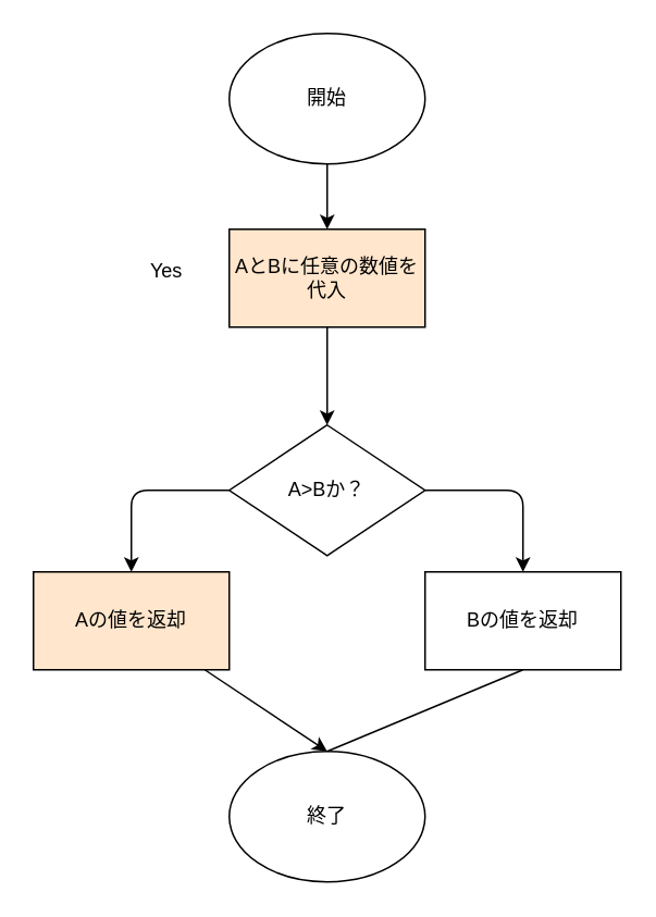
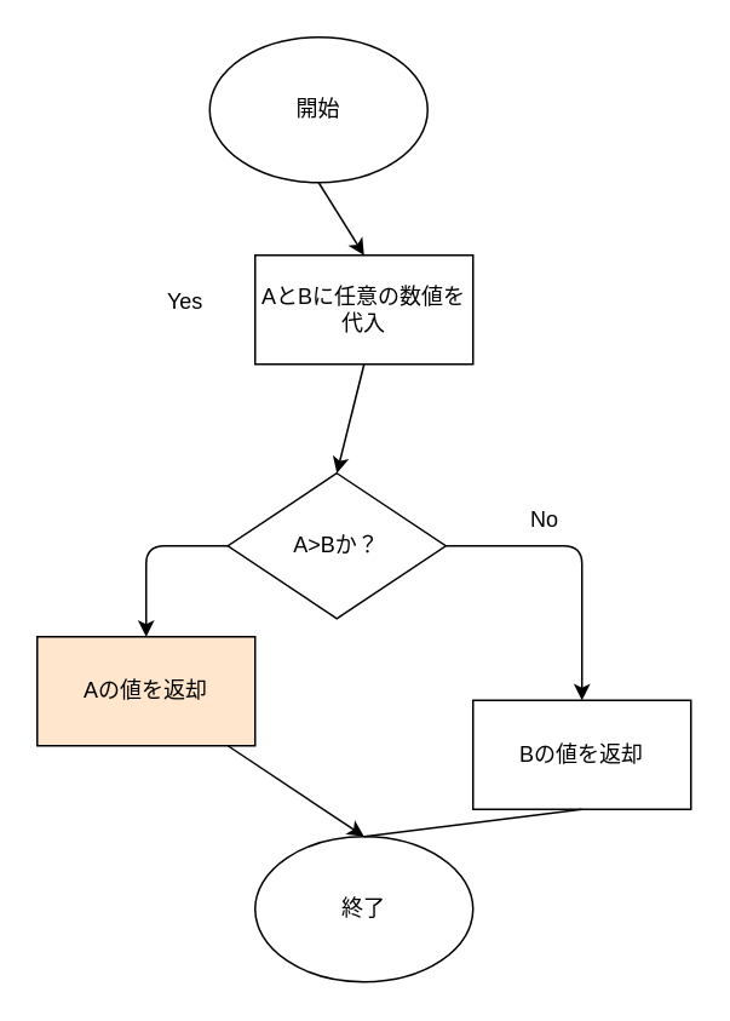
  <mxCell id="0" />
  <mxCell id="1" parent="0" />
- <mxCell id="2" value="開始" style="ellipse;whiteSpace=wrap;html=1;" vertex="1" parent="1"><mxGeometry x="140" y="20" width="120" height="80" as="geometry" /></mxCell>
+ <mxCell id="2" value="開始" style="ellipse;whiteSpace=wrap;html=1;" vertex="1" parent="1"><mxGeometry x="115" y="20" width="120" height="80" as="geometry" /></mxCell>
  <mxCell id="3" value="終了" style="ellipse;whiteSpace=wrap;html=1;" vertex="1" parent="1"><mxGeometry x="140" y="460" width="120" height="80" as="geometry" /></mxCell>
  <mxCell id="4" value="" style="endArrow=classic;html=1;exitX=0.5;exitY=1;exitDx=0;exitDy=0;entryX=0.5;entryY=0;entryDx=0;entryDy=0;" edge="1" parent="1" source="5" target="8"><mxGeometry width="50" height="50" relative="1" as="geometry"><mxPoint x="200" y="160" as="sourcePoint" /><mxPoint x="190" y="530" as="targetPoint" /></mxGeometry></mxCell>
- <mxCell id="5" value="AとBに任意の数値を代入" style="rounded=0;whiteSpace=wrap;html=1;fillColor=#ffe6cc;" vertex="1" parent="1"><mxGeometry x="140" y="140" width="120" height="60" as="geometry" /></mxCell>
+ <mxCell id="5" value="AとBに任意の数値を代入" style="rounded=0;whiteSpace=wrap;html=1;" vertex="1" parent="1"><mxGeometry x="140" y="140" width="120" height="60" as="geometry" /></mxCell>
  <mxCell id="6" value="" style="endArrow=classic;html=1;exitX=0.5;exitY=1;exitDx=0;exitDy=0;" edge="1" parent="1" source="2"><mxGeometry width="50" height="50" relative="1" as="geometry"><mxPoint x="200" y="100" as="sourcePoint" /><mxPoint x="200" y="140" as="targetPoint" /></mxGeometry></mxCell>
  <mxCell id="7" value="Aの値を返却" style="rounded=0;whiteSpace=wrap;html=1;fillColor=#ffe6cc;" vertex="1" parent="1"><mxGeometry x="20" y="350" width="120" height="60" as="geometry" /></mxCell>
- <mxCell id="8" value="A&amp;gt;Bか？" style="rhombus;whiteSpace=wrap;html=1;" vertex="1" parent="1"><mxGeometry x="140" y="260" width="120" height="80" as="geometry" /></mxCell>
- <mxCell id="9" value="Bの値を返却" style="rounded=0;whiteSpace=wrap;html=1;" vertex="1" parent="1"><mxGeometry x="260" y="350" width="120" height="60" as="geometry" /></mxCell>
+ <mxCell id="8" value="A&amp;gt;Bか？" style="rhombus;whiteSpace=wrap;html=1;" vertex="1" parent="1"><mxGeometry x="125" y="260" width="120" height="80" as="geometry" /></mxCell>
+ <mxCell id="9" value="Bの値を返却" style="rounded=0;whiteSpace=wrap;html=1;" vertex="1" parent="1"><mxGeometry x="260" y="385" width="120" height="60" as="geometry" /></mxCell>
  <mxCell id="10" value="" style="endArrow=classic;html=1;exitX=0;exitY=0.5;exitDx=0;exitDy=0;entryX=0.5;entryY=0;entryDx=0;entryDy=0;" edge="1" parent="1" source="8" target="7"><mxGeometry width="50" height="50" relative="1" as="geometry"><mxPoint x="20" y="580" as="sourcePoint" /><mxPoint x="70" y="530" as="targetPoint" /><Array as="points"><mxPoint x="80" y="300" /></Array></mxGeometry></mxCell>
  <mxCell id="11" value="" style="endArrow=classic;html=1;exitX=1;exitY=0.5;exitDx=0;exitDy=0;entryX=0.5;entryY=0;entryDx=0;entryDy=0;" edge="1" parent="1" source="8" target="9"><mxGeometry width="50" height="50" relative="1" as="geometry"><mxPoint x="20" y="580" as="sourcePoint" /><mxPoint x="70" y="530" as="targetPoint" /><Array as="points"><mxPoint x="320" y="300" /></Array></mxGeometry></mxCell>
  <mxCell id="12" value="Yes" style="text;html=1;resizable=0;points=[];autosize=1;align=left;verticalAlign=top;spacingTop=-4;" vertex="1" parent="1"><mxGeometry x="90" y="156" width="40" height="20" as="geometry" /></mxCell>
+ <mxCell id="13" value="No" style="text;html=1;resizable=0;points=[];autosize=1;align=left;verticalAlign=top;spacingTop=-4;" vertex="1" parent="1"><mxGeometry x="290" y="276" width="30" height="20" as="geometry" /></mxCell>
  <mxCell id="14" value="" style="endArrow=classic;html=1;entryX=0.5;entryY=0;entryDx=0;entryDy=0;" edge="1" parent="1" source="7" target="3"><mxGeometry width="50" height="50" relative="1" as="geometry"><mxPoint x="20" y="610" as="sourcePoint" /><mxPoint x="100" y="540" as="targetPoint" /></mxGeometry></mxCell>
  <mxCell id="15" value="" style="endArrow=none;html=1;exitX=0.5;exitY=1;exitDx=0;exitDy=0;entryX=0.5;entryY=0;entryDx=0;entryDy=0;" edge="1" parent="1" source="9" target="3"><mxGeometry width="50" height="50" relative="1" as="geometry"><mxPoint x="20" y="610" as="sourcePoint" /><mxPoint x="70" y="560" as="targetPoint" /></mxGeometry></mxCell>
